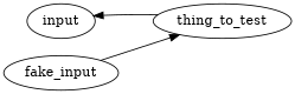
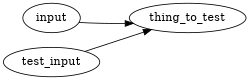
  digraph {
    rankdir=LR
    input
    thing_to_test
-   fake_input
-   thing_to_test -> input
+   fake_input [label=test_input]
+   input -> thing_to_test
    fake_input -> thing_to_test
  }
